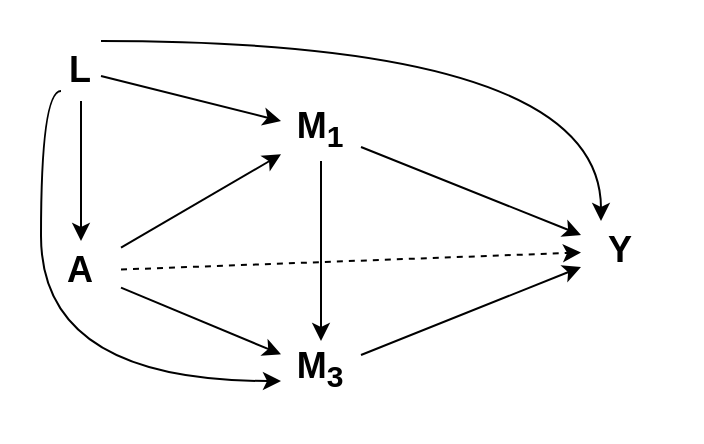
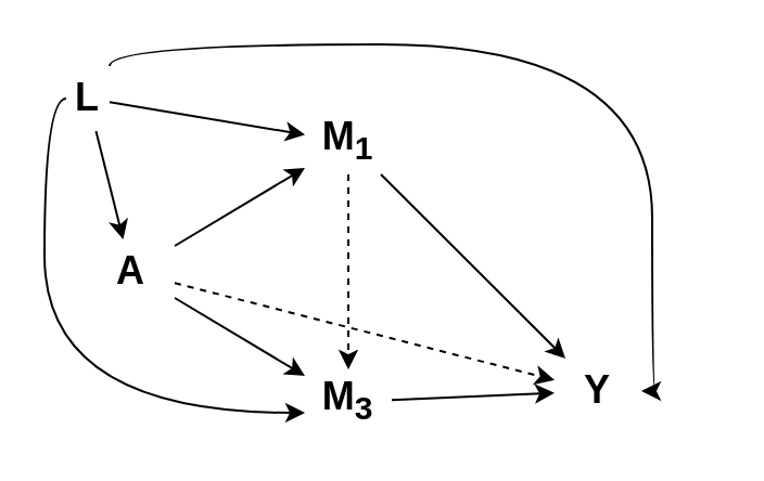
  <mxCell id="0" />
  <mxCell id="1" parent="0" />
- <mxCell id="2" value="&lt;font style=&quot;font-size: 18px&quot;&gt;&lt;b&gt;L&lt;/b&gt;&lt;/font&gt;" style="text;html=1;strokeColor=none;fillColor=none;align=center;verticalAlign=middle;whiteSpace=wrap;rounded=0;" parent="1" vertex="1"><mxGeometry x="30" y="20" width="20" height="30" as="geometry" /></mxCell>
- <mxCell id="3" value="&lt;font style=&quot;font-size: 18px&quot;&gt;&lt;b&gt;A&lt;/b&gt;&lt;/font&gt;" style="text;html=1;strokeColor=none;fillColor=none;align=center;verticalAlign=middle;whiteSpace=wrap;rounded=0;" parent="1" vertex="1"><mxGeometry x="20" y="120" width="40" height="30" as="geometry" /></mxCell>
- <mxCell id="4" value="&lt;font style=&quot;font-size: 18px&quot;&gt;&lt;b&gt;Y&lt;/b&gt;&lt;/font&gt;" style="text;html=1;strokeColor=none;fillColor=none;align=center;verticalAlign=middle;whiteSpace=wrap;rounded=0;" parent="1" vertex="1"><mxGeometry x="290" y="110" width="40" height="30" as="geometry" /></mxCell>
+ <mxCell id="2" value="&lt;font style=&quot;font-size: 18px&quot;&gt;&lt;b&gt;L&lt;/b&gt;&lt;/font&gt;" style="text;html=1;strokeColor=none;fillColor=none;align=center;verticalAlign=middle;whiteSpace=wrap;rounded=0;" parent="1" vertex="1"><mxGeometry x="30" y="30" width="20" height="30" as="geometry" /></mxCell>
+ <mxCell id="3" value="&lt;font style=&quot;font-size: 18px&quot;&gt;&lt;b&gt;A&lt;/b&gt;&lt;/font&gt;" style="text;html=1;strokeColor=none;fillColor=none;align=center;verticalAlign=middle;whiteSpace=wrap;rounded=0;" parent="1" vertex="1"><mxGeometry x="40" y="110" width="40" height="30" as="geometry" /></mxCell>
+ <mxCell id="4" value="&lt;font style=&quot;font-size: 18px&quot;&gt;&lt;b&gt;Y&lt;/b&gt;&lt;/font&gt;" style="text;html=1;strokeColor=none;fillColor=none;align=center;verticalAlign=middle;whiteSpace=wrap;rounded=0;" parent="1" vertex="1"><mxGeometry x="255" y="165" width="40" height="30" as="geometry" /></mxCell>
  <mxCell id="5" value="" style="endArrow=classic;html=1;" parent="1" source="2" target="3" edge="1"><mxGeometry width="50" height="50" relative="1" as="geometry"><mxPoint x="-70" y="300" as="sourcePoint" /><mxPoint x="-20" y="250" as="targetPoint" /></mxGeometry></mxCell>
  <mxCell id="6" value="" style="endArrow=classic;html=1;dashed=1;" parent="1" source="3" target="4" edge="1"><mxGeometry width="50" height="50" relative="1" as="geometry"><mxPoint x="-40" y="135" as="sourcePoint" /><mxPoint x="50" y="135" as="targetPoint" /></mxGeometry></mxCell>
  <mxCell id="7" value="" style="endArrow=classic;html=1;" parent="1" source="3" target="15" edge="1"><mxGeometry width="50" height="50" relative="1" as="geometry"><mxPoint x="90" y="144.412" as="sourcePoint" /><mxPoint x="140" y="69" as="targetPoint" /></mxGeometry></mxCell>
  <mxCell id="8" value="" style="endArrow=classic;html=1;" parent="1" source="15" target="4" edge="1"><mxGeometry width="50" height="50" relative="1" as="geometry"><mxPoint x="160" y="65.938" as="sourcePoint" /><mxPoint x="300" y="145" as="targetPoint" /></mxGeometry></mxCell>
  <mxCell id="9" value="" style="endArrow=classic;html=1;" parent="1" source="2" target="15" edge="1"><mxGeometry width="50" height="50" relative="1" as="geometry"><mxPoint x="-20" y="135" as="sourcePoint" /><mxPoint x="140" y="62.158" as="targetPoint" /></mxGeometry></mxCell>
  <mxCell id="10" value="" style="endArrow=classic;html=1;edgeStyle=orthogonalEdgeStyle;curved=1;" parent="1" source="2" target="4" edge="1"><mxGeometry width="50" height="50" relative="1" as="geometry"><mxPoint x="40" y="38.077" as="sourcePoint" /><mxPoint x="150" y="71.923" as="targetPoint" /><Array as="points"><mxPoint x="50" y="20" /><mxPoint x="300" y="20" /></Array></mxGeometry></mxCell>
  <mxCell id="11" value="&lt;font style=&quot;font-size: 18px&quot;&gt;&lt;b&gt;M&lt;sub&gt;3&lt;/sub&gt;&lt;/b&gt;&lt;/font&gt;" style="text;html=1;strokeColor=none;fillColor=none;align=center;verticalAlign=middle;whiteSpace=wrap;rounded=0;" parent="1" vertex="1"><mxGeometry x="140" y="170" width="40" height="30" as="geometry" /></mxCell>
  <mxCell id="12" value="" style="endArrow=classic;html=1;" parent="1" source="3" target="11" edge="1"><mxGeometry width="50" height="50" relative="1" as="geometry"><mxPoint x="90" y="121.667" as="sourcePoint" /><mxPoint x="150" y="81.667" as="targetPoint" /></mxGeometry></mxCell>
  <mxCell id="13" value="" style="endArrow=classic;html=1;" parent="1" source="11" target="4" edge="1"><mxGeometry width="50" height="50" relative="1" as="geometry"><mxPoint x="90" y="130.556" as="sourcePoint" /><mxPoint x="150" y="117.222" as="targetPoint" /></mxGeometry></mxCell>
  <mxCell id="14" value="" style="endArrow=classic;html=1;edgeStyle=orthogonalEdgeStyle;curved=1;" parent="1" source="2" target="11" edge="1"><mxGeometry width="50" height="50" relative="1" as="geometry"><mxPoint x="90" y="22.125" as="sourcePoint" /><mxPoint x="140" y="170" as="targetPoint" /><Array as="points"><mxPoint x="20" y="45" /><mxPoint x="20" y="190" /></Array></mxGeometry></mxCell>
  <mxCell id="15" value="&lt;font style=&quot;font-size: 18px&quot;&gt;&lt;b&gt;M&lt;sub&gt;1&lt;/sub&gt;&lt;/b&gt;&lt;/font&gt;" style="text;html=1;strokeColor=none;fillColor=none;align=center;verticalAlign=middle;whiteSpace=wrap;rounded=0;" parent="1" vertex="1"><mxGeometry x="140" y="50" width="40" height="30" as="geometry" /></mxCell>
- <mxCell id="16" value="" style="endArrow=classic;html=1;" edge="1" parent="1" source="15" target="11"><mxGeometry width="50" height="50" relative="1" as="geometry"><mxPoint x="190" y="83" as="sourcePoint" /><mxPoint x="300" y="127" as="targetPoint" /></mxGeometry></mxCell>
+ <mxCell id="16" value="" style="endArrow=classic;html=1;dashed=1;" edge="1" parent="1" source="15" target="11"><mxGeometry width="50" height="50" relative="1" as="geometry"><mxPoint x="190" y="83" as="sourcePoint" /><mxPoint x="300" y="127" as="targetPoint" /></mxGeometry></mxCell>
